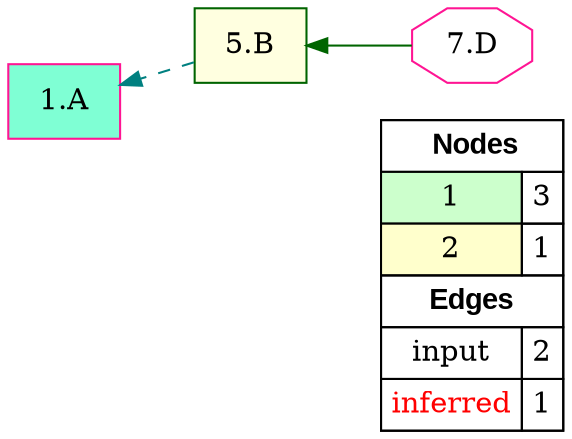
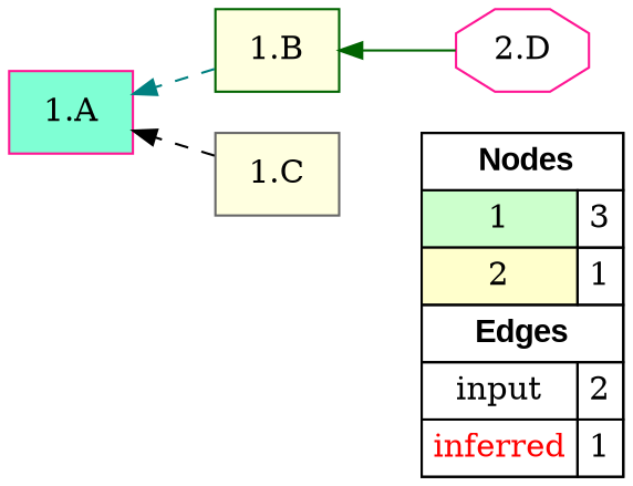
  digraph {
    rankdir=RL
    node [fillcolor=white shape=box style=filled color=deeppink]
    edge [arrowhead=normal constraint=true penwidth=1 style=dashed]
    n1 [label=<   <TABLE BORDER="0" CELLBORDER="1" CELLSPACING="0" CELLPADDING="4">  <TR> <TD COLSPAN="2"><font face="Arial Black"> Nodes</font></TD> </TR>  <TR>   <TD bgcolor="#CCFFCC">1</TD>   <TD>3</TD>   </TR>  <TR>   <TD bgcolor="#FFFFCC">2</TD>   <TD>1</TD>   </TR>  <TR> <TD COLSPAN="2"><font face = "Arial Black"> Edges </font></TD> </TR>  <TR>   <TD><font color ="#000000">input</font></TD>   <TD>2</TD>   </TR>  <TR>   <TD><font color ="#FF0000">inferred</font></TD>   <TD>1</TD>   </TR>  </TABLE>   > margin=0 color=""]
    "1.A" [fillcolor=aquamarine]
-   "1.B" [fillcolor=lightyellow color=darkgreen label="5.B"]
-   "2.D" [shape=octagon label="7.D"]
+   "1.B" [fillcolor=lightyellow color=darkgreen]
+   "1.C" [fillcolor=lightyellow color=gray40]
+   "2.D" [shape=octagon]
    subgraph sub_1 {
      rank=min
      n1
    }
    "1.B" -> "1.A" [color=teal]
+   "1.C" -> "1.A" [color=black]
    "2.D" -> "1.B" [color=darkgreen style=bold]
  }
